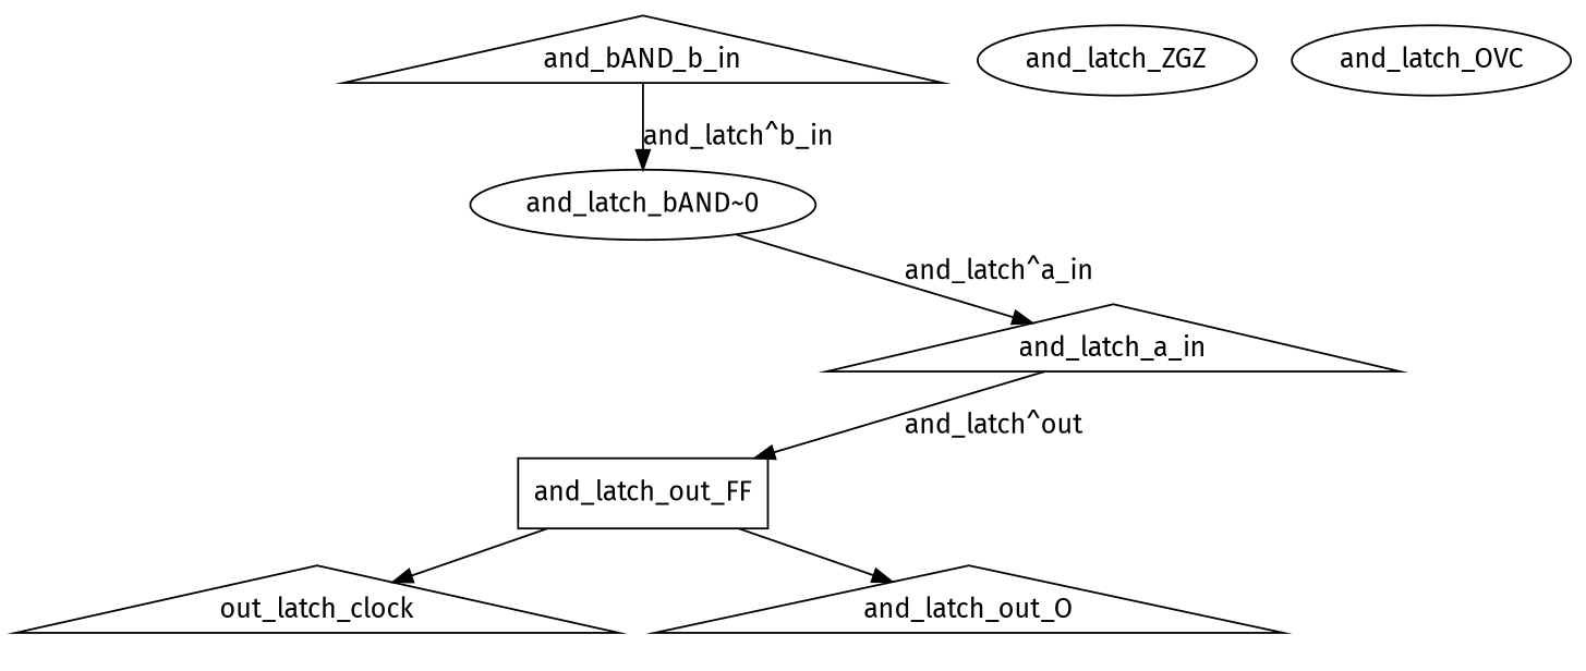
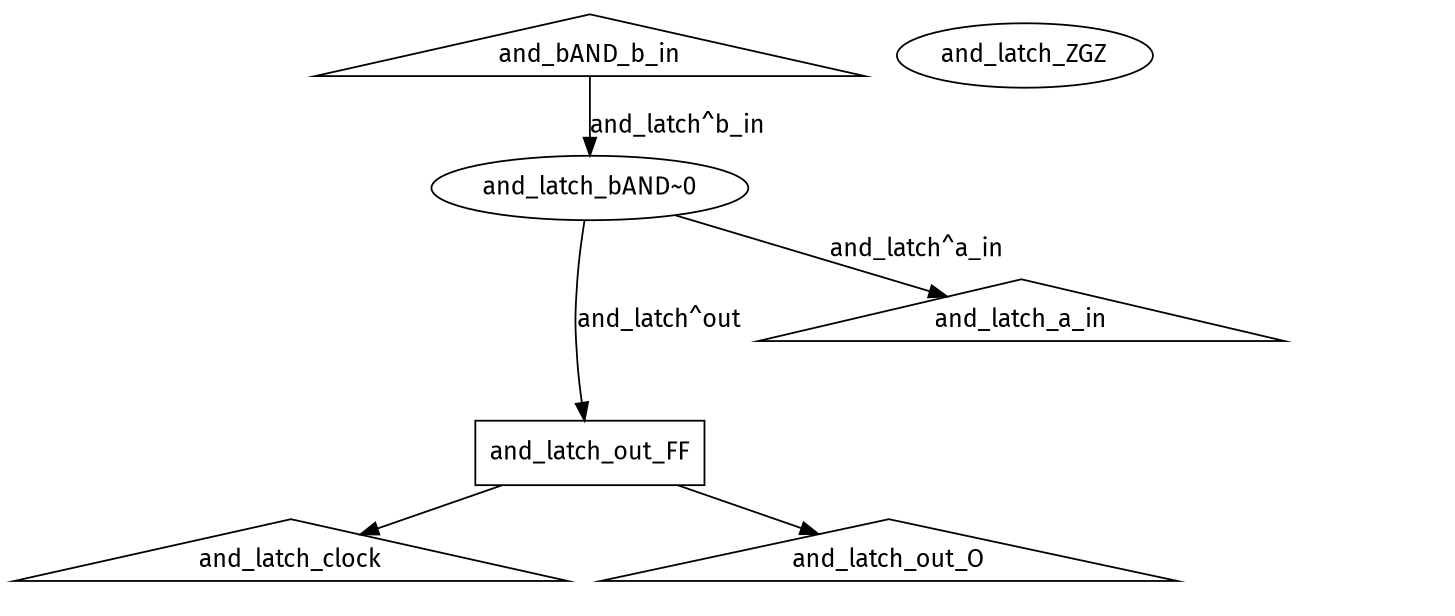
  digraph {
    fontname="Fira Sans"
    ranksep=.25
    node [fontname="Fira Sans" shape=triangle]
    edge [fontname="Fira Sans"]
    and_latch_out_FF [shape=box]
-   and_latch_clock [label=out_latch_clock]
+   and_latch_clock
    and_latch_out_O
    "and_latch_bAND~0" [shape=""]
    and_latch_a_in
    n6 [label=and_bAND_b_in]
    and_latch_ZGZ [shape=""]
-   and_latch_OVC [shape=""]
    and_latch_out_FF -> and_latch_clock
    and_latch_out_FF -> and_latch_out_O
-   and_latch_a_in -> and_latch_out_FF [label="and_latch^out"]
+   "and_latch_bAND~0" -> and_latch_out_FF [label="and_latch^out"]
    "and_latch_bAND~0" -> and_latch_a_in [label="and_latch^a_in"]
    n6 -> "and_latch_bAND~0" [label="and_latch^b_in"]
  }
